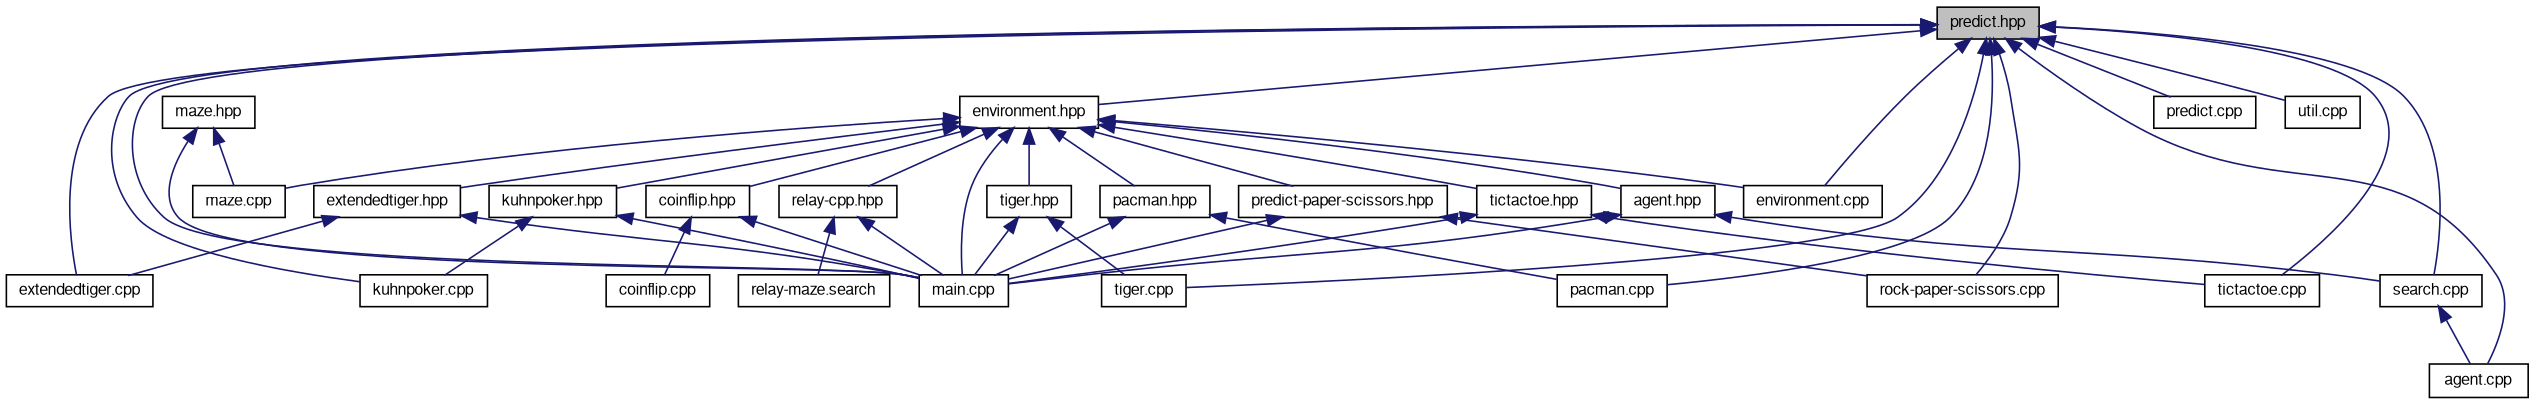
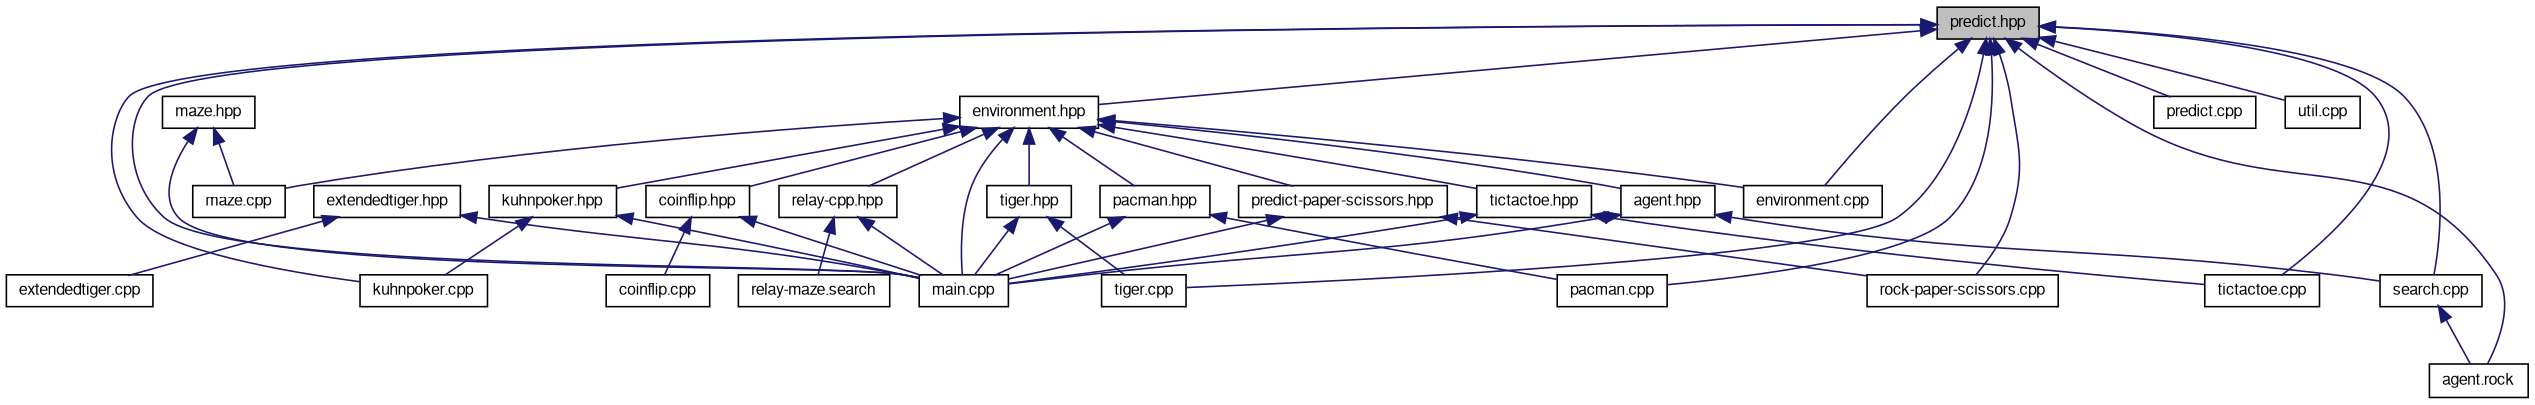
  digraph {
    node [color=black fillcolor=white fontname=FreeSans fontsize=10 shape=record style=filled]
    edge [color=midnightblue dir=back fontname=FreeSans fontsize=10 labelfontname=FreeSans labelfontsize=10 style=solid]
    n1 [fillcolor=grey75 fontcolor=black height=0.2 label="predict.hpp" width=0.4]
    n2 [height=0.2 label="environment.hpp" width=0.4]
-   n3 [height=0.2 label="agent.cpp" width=0.4]
+   n3 [height=0.2 label="agent.rock" width=0.4]
    n4 [height=0.2 label="main.cpp" width=0.4]
    n5 [height=0.2 label="search.cpp" width=0.4]
    n6 [height=0.2 label="environment.cpp" width=0.4]
    n7 [height=0.2 label="extendedtiger.cpp" width=0.4]
    n8 [height=0.2 label="kuhnpoker.cpp" width=0.4]
    n9 [height=0.2 label="pacman.cpp" width=0.4]
    n10 [height=0.2 label="rock-paper-scissors.cpp" width=0.4]
    n11 [height=0.2 label="tictactoe.cpp" width=0.4]
    n12 [height=0.2 label="tiger.cpp" width=0.4]
    n13 [height=0.2 label="predict.cpp" width=0.4]
    n14 [height=0.2 label="util.cpp" width=0.4]
    n15 [height=0.2 label="agent.hpp" width=0.4]
    n16 [height=0.2 label="coinflip.hpp" width=0.4]
    n17 [height=0.2 label="extendedtiger.hpp" width=0.4]
    n18 [height=0.2 label="kuhnpoker.hpp" width=0.4]
    n19 [height=0.2 label="relay-cpp.hpp" width=0.4]
    n20 [height=0.2 label="pacman.hpp" width=0.4]
    n21 [height=0.2 label="predict-paper-scissors.hpp" width=0.4]
    n22 [height=0.2 label="tictactoe.hpp" width=0.4]
    n23 [height=0.2 label="tiger.hpp" width=0.4]
    n24 [height=0.2 label="maze.cpp" width=0.4]
    n25 [height=0.2 label="coinflip.cpp" width=0.4]
    n26 [height=0.2 label="maze.hpp" width=0.4]
    n27 [height=0.2 label="relay-maze.search" width=0.4]
    n1 -> n2
    n1 -> n3
    n1 -> n4
    n1 -> n5
    n1 -> n6
-   n1 -> n7
    n1 -> n8
    n1 -> n9
    n1 -> n10
    n1 -> n11
    n1 -> n12
    n1 -> n13
    n1 -> n14
    n2 -> n4
    n2 -> n6
    n2 -> n15
    n2 -> n16
-   n2 -> n17
    n2 -> n18
    n2 -> n19
    n2 -> n20
    n2 -> n21
    n2 -> n22
    n2 -> n23
    n2 -> n24
    n5 -> n3
    n15 -> n4
    n15 -> n5
    n16 -> n4
    n16 -> n25
    n17 -> n4
    n17 -> n7
    n18 -> n4
    n18 -> n8
    n19 -> n4
    n19 -> n27
    n20 -> n4
    n20 -> n9
    n21 -> n4
    n21 -> n10
    n22 -> n4
    n22 -> n11
    n23 -> n4
    n23 -> n12
    n26 -> n4
    n26 -> n24
  }
